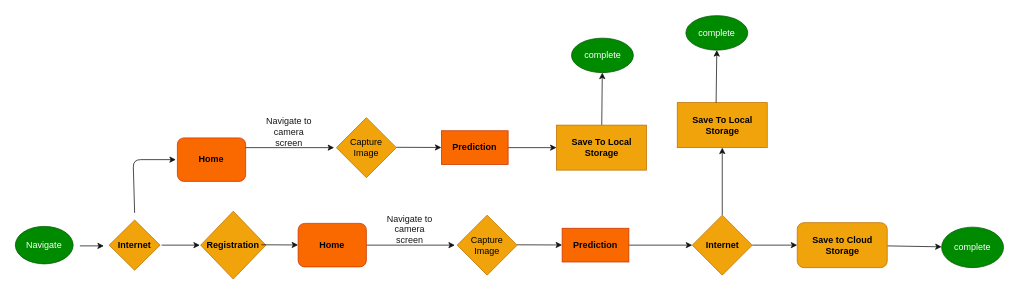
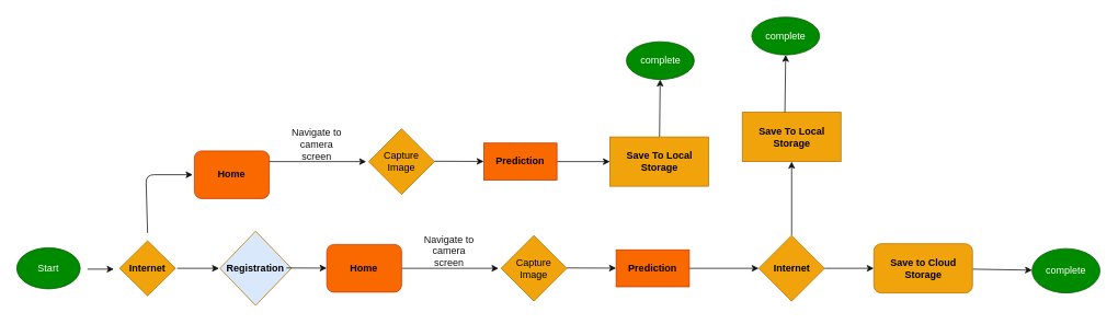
  <mxCell id="0" />
  <mxCell id="1" parent="0" />
- <mxCell id="2" value="Navigate" style="ellipse;whiteSpace=wrap;html=1;fillColor=#008a00;fontColor=#ffffff;strokeColor=#005700;" vertex="1" parent="1"><mxGeometry x="20" y="301" width="77" height="50" as="geometry" /></mxCell>
+ <mxCell id="2" value="Start" style="ellipse;whiteSpace=wrap;html=1;fillColor=#008a00;fontColor=#ffffff;strokeColor=#005700;" vertex="1" parent="1"><mxGeometry x="20" y="301" width="77" height="50" as="geometry" /></mxCell>
  <mxCell id="3" value="" style="endArrow=classic;html=1;strokeColor=#121212;" edge="1" parent="1"><mxGeometry width="50" height="50" relative="1" as="geometry"><mxPoint x="106" y="327" as="sourcePoint" /><mxPoint x="138" y="327" as="targetPoint" /></mxGeometry></mxCell>
  <mxCell id="4" value="&lt;b&gt;Internet&lt;/b&gt;" style="rhombus;whiteSpace=wrap;html=1;fillColor=#f0a30a;fontColor=#000000;strokeColor=#BD7000;" vertex="1" parent="1"><mxGeometry x="145" y="292.5" width="68" height="67" as="geometry" /></mxCell>
  <mxCell id="5" value="" style="endArrow=classic;html=1;strokeColor=#121212;" edge="1" parent="1"><mxGeometry width="50" height="50" relative="1" as="geometry"><mxPoint x="179" y="283" as="sourcePoint" /><mxPoint x="234" y="212" as="targetPoint" /><Array as="points"><mxPoint x="177" y="212" /></Array></mxGeometry></mxCell>
  <mxCell id="6" value="" style="endArrow=classic;html=1;strokeColor=#121212;" edge="1" parent="1"><mxGeometry width="50" height="50" relative="1" as="geometry"><mxPoint x="215" y="326" as="sourcePoint" /><mxPoint x="266" y="326" as="targetPoint" /></mxGeometry></mxCell>
- <mxCell id="7" value="&lt;b&gt;Registration&lt;/b&gt;" style="rhombus;whiteSpace=wrap;html=1;fillColor=#f0a30a;fontColor=#000000;strokeColor=#BD7000;" vertex="1" parent="1"><mxGeometry x="267" y="280.75" width="87" height="90.5" as="geometry" /></mxCell>
+ <mxCell id="7" value="&lt;b&gt;Registration&lt;/b&gt;" style="rhombus;whiteSpace=wrap;html=1;fillColor=#dae8fc;fontColor=#000000;strokeColor=#BD7000;" vertex="1" parent="1"><mxGeometry x="267" y="280.75" width="87" height="90.5" as="geometry" /></mxCell>
  <mxCell id="8" value="" style="endArrow=classic;html=1;strokeColor=#121212;" edge="1" parent="1" target="10"><mxGeometry width="50" height="50" relative="1" as="geometry"><mxPoint x="348" y="325.55" as="sourcePoint" /><mxPoint x="393" y="326" as="targetPoint" /></mxGeometry></mxCell>
  <mxCell id="9" value="" style="edgeStyle=none;html=1;strokeColor=#121212;" edge="1" parent="1" source="10"><mxGeometry relative="1" as="geometry"><mxPoint x="606" y="326" as="targetPoint" /></mxGeometry></mxCell>
  <mxCell id="10" value="&lt;b&gt;Home&lt;/b&gt;" style="rounded=1;whiteSpace=wrap;html=1;fillColor=#fa6800;fontColor=#000000;strokeColor=#C73500;" vertex="1" parent="1"><mxGeometry x="397" y="297" width="91" height="58" as="geometry" /></mxCell>
  <mxCell id="11" value="&lt;font color=&quot;#171616&quot;&gt;Navigate to camera screen&lt;/font&gt;" style="text;html=1;strokeColor=none;fillColor=none;align=center;verticalAlign=middle;whiteSpace=wrap;rounded=0;" vertex="1" parent="1"><mxGeometry x="511" y="287" width="70" height="35.5" as="geometry" /></mxCell>
  <mxCell id="12" value="Capture Image" style="rhombus;whiteSpace=wrap;html=1;fontColor=#000000;fillColor=#f0a30a;strokeColor=#BD7000;" vertex="1" parent="1"><mxGeometry x="609" y="286" width="80" height="80" as="geometry" /></mxCell>
  <mxCell id="13" value="&lt;b&gt;Home&lt;/b&gt;" style="rounded=1;whiteSpace=wrap;html=1;fillColor=#fa6800;fontColor=#000000;strokeColor=#C73500;" vertex="1" parent="1"><mxGeometry x="236" y="183" width="91" height="58" as="geometry" /></mxCell>
  <mxCell id="14" value="" style="edgeStyle=none;html=1;strokeColor=#121212;" edge="1" parent="1"><mxGeometry relative="1" as="geometry"><mxPoint x="327" y="196" as="sourcePoint" /><mxPoint x="445" y="196" as="targetPoint" /></mxGeometry></mxCell>
  <mxCell id="15" value="&lt;font color=&quot;#171616&quot;&gt;Navigate to camera screen&lt;/font&gt;" style="text;html=1;strokeColor=none;fillColor=none;align=center;verticalAlign=middle;whiteSpace=wrap;rounded=0;" vertex="1" parent="1"><mxGeometry x="350" y="157" width="70" height="35.5" as="geometry" /></mxCell>
  <mxCell id="16" value="Capture Image" style="rhombus;whiteSpace=wrap;html=1;fontColor=#000000;fillColor=#f0a30a;strokeColor=#BD7000;" vertex="1" parent="1"><mxGeometry x="448" y="156" width="80" height="80" as="geometry" /></mxCell>
  <mxCell id="17" value="" style="endArrow=classic;html=1;strokeColor=#121212;" edge="1" parent="1" target="19"><mxGeometry width="50" height="50" relative="1" as="geometry"><mxPoint x="689" y="325.57" as="sourcePoint" /><mxPoint x="738" y="325.803" as="targetPoint" /></mxGeometry></mxCell>
  <mxCell id="18" value="" style="edgeStyle=none;html=1;strokeColor=#121212;fontColor=#171616;" edge="1" parent="1" source="19" target="22"><mxGeometry relative="1" as="geometry" /></mxCell>
  <mxCell id="19" value="&lt;b&gt;Prediction&lt;/b&gt;" style="rounded=0;whiteSpace=wrap;html=1;fontColor=#000000;fillColor=#fa6800;strokeColor=#C73500;" vertex="1" parent="1"><mxGeometry x="749" y="303.5" width="89" height="45" as="geometry" /></mxCell>
  <mxCell id="20" value="" style="edgeStyle=none;html=1;strokeColor=#121212;fontColor=#171616;" edge="1" parent="1" source="22" target="23"><mxGeometry relative="1" as="geometry" /></mxCell>
  <mxCell id="21" value="" style="edgeStyle=none;html=1;strokeColor=#121212;fontColor=#171616;" edge="1" parent="1" source="22" target="25"><mxGeometry relative="1" as="geometry" /></mxCell>
  <mxCell id="22" value="&lt;b&gt;Internet&lt;/b&gt;" style="rhombus;whiteSpace=wrap;html=1;fillColor=#f0a30a;strokeColor=#BD7000;fontColor=#000000;rounded=0;" vertex="1" parent="1"><mxGeometry x="922.5" y="286" width="80" height="80" as="geometry" /></mxCell>
  <mxCell id="23" value="&lt;b&gt;Save To Local Storage&lt;/b&gt;" style="whiteSpace=wrap;html=1;fillColor=#f0a30a;strokeColor=#BD7000;fontColor=#000000;rounded=0;" vertex="1" parent="1"><mxGeometry x="902.5" y="136" width="120" height="60" as="geometry" /></mxCell>
  <mxCell id="24" value="" style="edgeStyle=none;html=1;strokeColor=#121212;fontColor=#171616;" edge="1" parent="1" source="25" target="34"><mxGeometry relative="1" as="geometry" /></mxCell>
  <mxCell id="25" value="&lt;b&gt;Save to Cloud Storage&lt;/b&gt;" style="whiteSpace=wrap;html=1;fillColor=#f0a30a;strokeColor=#BD7000;fontColor=#000000;rounded=1;" vertex="1" parent="1"><mxGeometry x="1062.5" y="296" width="120" height="60" as="geometry" /></mxCell>
  <mxCell id="26" value="" style="endArrow=classic;html=1;strokeColor=#121212;" edge="1" target="28" parent="1"><mxGeometry width="50" height="50" relative="1" as="geometry"><mxPoint x="528" y="195.57" as="sourcePoint" /><mxPoint x="577" y="195.803" as="targetPoint" /></mxGeometry></mxCell>
  <mxCell id="27" value="" style="edgeStyle=none;html=1;strokeColor=#121212;fontColor=#171616;" edge="1" parent="1" source="28" target="30"><mxGeometry relative="1" as="geometry" /></mxCell>
  <mxCell id="28" value="&lt;b&gt;Prediction&lt;/b&gt;" style="rounded=0;whiteSpace=wrap;html=1;fontColor=#000000;fillColor=#fa6800;strokeColor=#C73500;" vertex="1" parent="1"><mxGeometry x="588" y="173.5" width="89" height="45" as="geometry" /></mxCell>
  <mxCell id="29" value="" style="edgeStyle=none;html=1;strokeColor=#121212;fontColor=#171616;" edge="1" parent="1" source="30" target="31"><mxGeometry relative="1" as="geometry" /></mxCell>
  <mxCell id="30" value="&lt;b&gt;Save To Local Storage&lt;/b&gt;" style="whiteSpace=wrap;html=1;fillColor=#f0a30a;strokeColor=#BD7000;fontColor=#000000;rounded=0;" vertex="1" parent="1"><mxGeometry x="741.5" y="166" width="120" height="60" as="geometry" /></mxCell>
  <mxCell id="31" value="complete" style="ellipse;whiteSpace=wrap;html=1;fillColor=#008a00;strokeColor=#005700;fontColor=#ffffff;rounded=0;" vertex="1" parent="1"><mxGeometry x="761.5" y="50" width="82.5" height="46" as="geometry" /></mxCell>
  <mxCell id="32" value="" style="edgeStyle=none;html=1;strokeColor=#121212;fontColor=#171616;" edge="1" target="33" parent="1"><mxGeometry relative="1" as="geometry"><mxPoint x="954.312" y="136" as="sourcePoint" /></mxGeometry></mxCell>
  <mxCell id="33" value="complete" style="ellipse;whiteSpace=wrap;html=1;fillColor=#008a00;strokeColor=#005700;fontColor=#ffffff;rounded=0;" vertex="1" parent="1"><mxGeometry x="914" y="20" width="82.5" height="46" as="geometry" /></mxCell>
  <mxCell id="34" value="complete" style="ellipse;whiteSpace=wrap;html=1;fillColor=#008a00;strokeColor=#005700;fontColor=#ffffff;rounded=0;" vertex="1" parent="1"><mxGeometry x="1255" y="302" width="82.5" height="54" as="geometry" /></mxCell>
